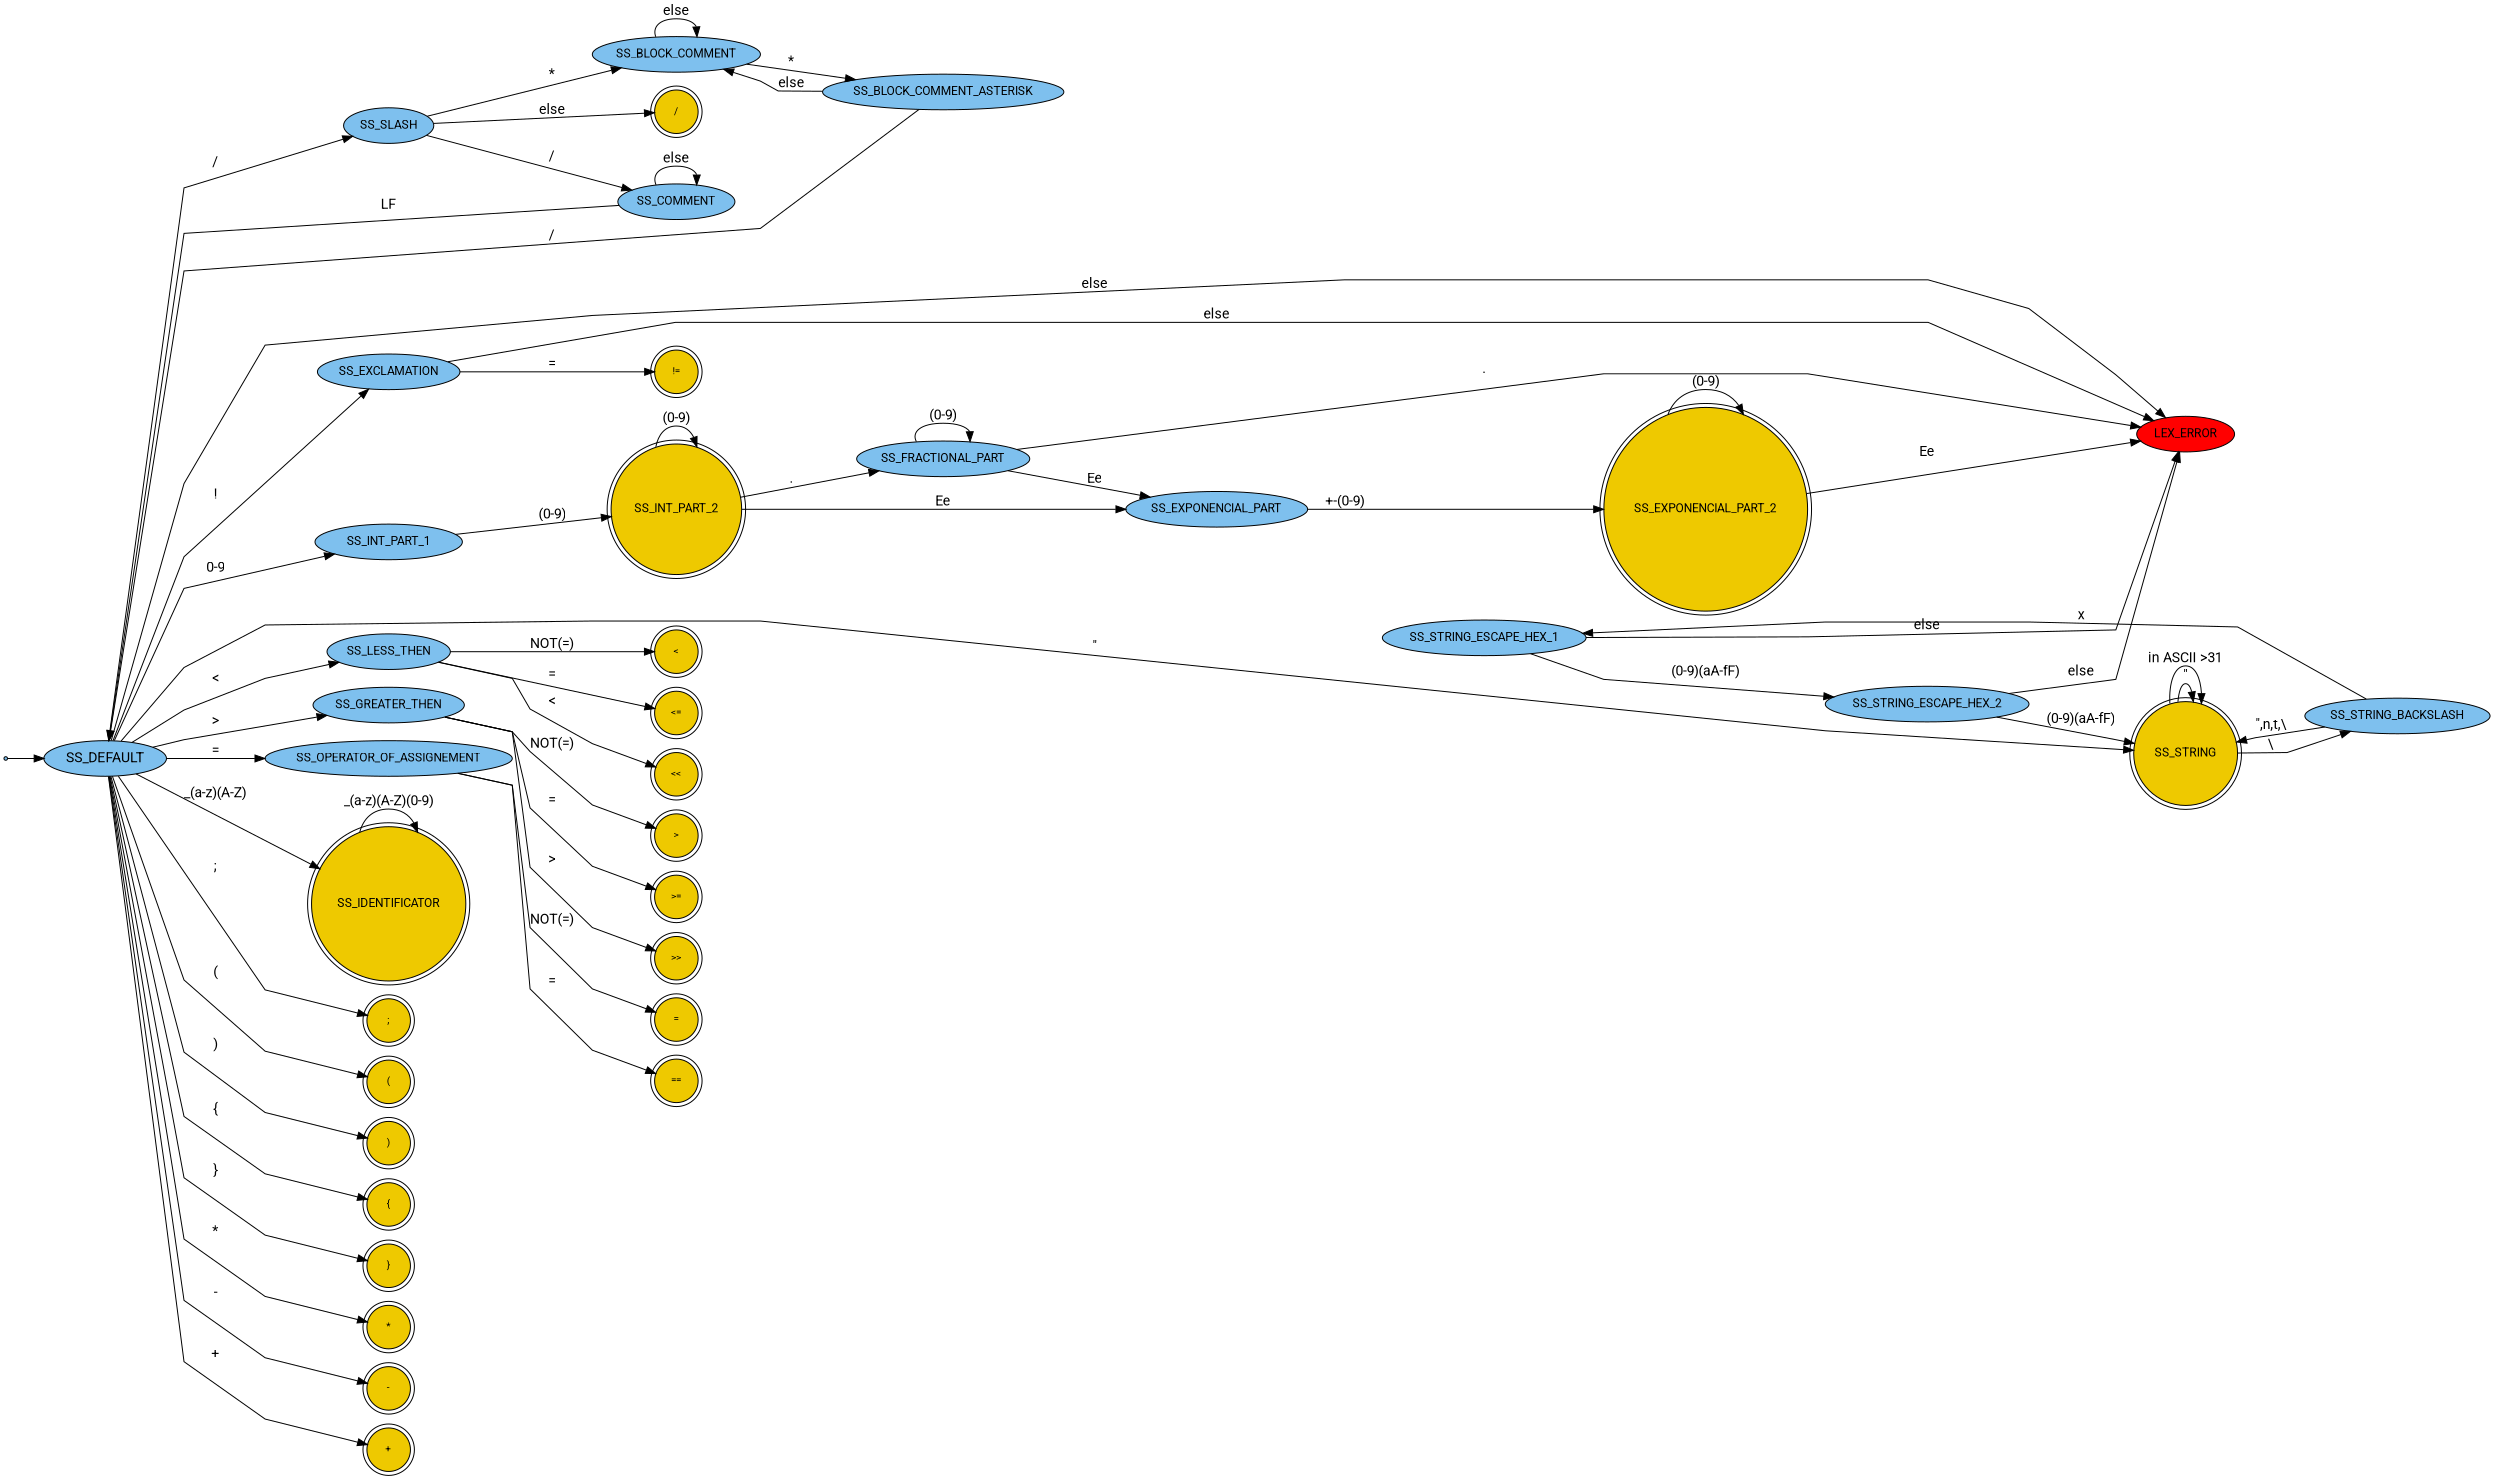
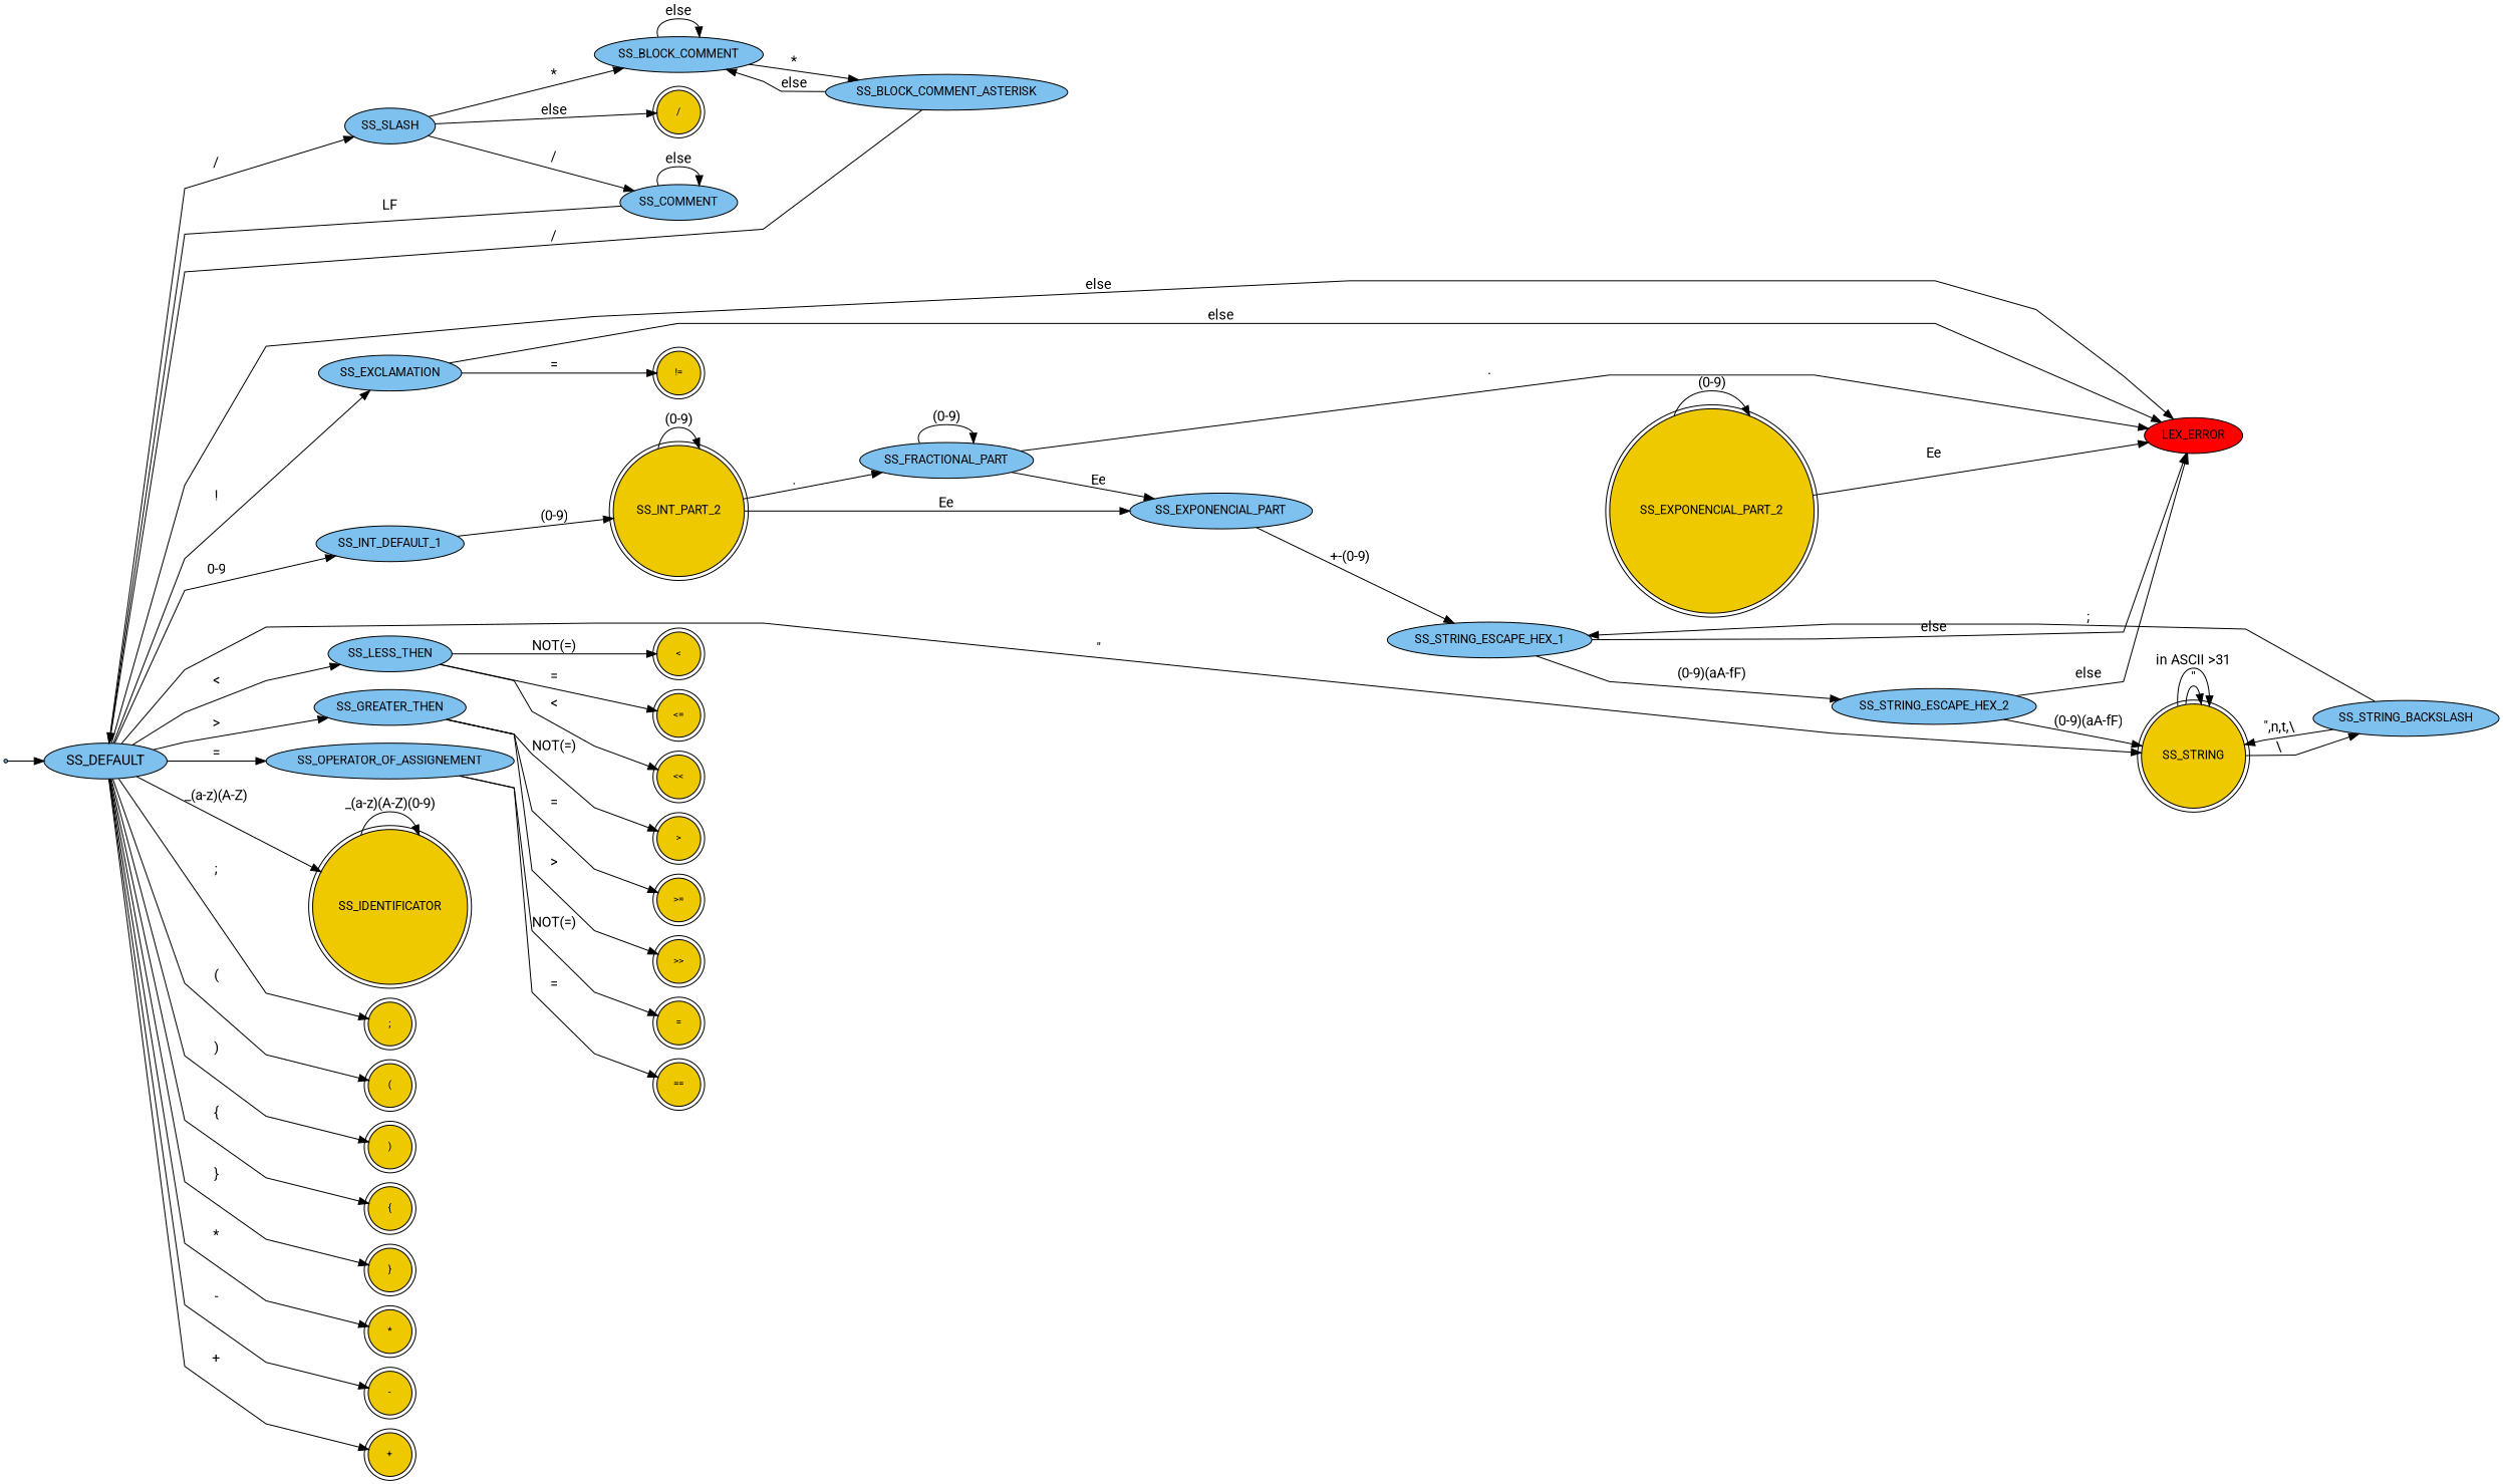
  digraph {
    fontname=Roboto
    rankdir=LR
    splines=polyline
    node [fillcolor=gold2 fontname=Roboto fontsize=12 shape=doublecircle style=filled]
    edge [fontname=Roboto]
    n1 [fillcolor=skyblue2 fontsize=14 label=SS_DEFAULT shape=oval]
    n2 [fillcolor=skyblue2 label=SS_SLASH shape=oval]
-   n3 [fillcolor=skyblue2 label=SS_INT_PART_1 shape=oval]
+   n3 [fillcolor=skyblue2 label=SS_INT_DEFAULT_1 shape=oval]
    n4 [fillcolor=skyblue2 label=SS_LESS_THEN shape=oval]
    n5 [fillcolor=skyblue2 label=SS_GREATER_THEN shape=oval]
    n6 [fillcolor=skyblue2 label=SS_OPERATOR_OF_ASSIGNEMENT shape=oval]
    n7 [fillcolor=skyblue2 label=SS_EXCLAMATION shape=oval]
    n8 [label=SS_IDENTIFICATOR]
    n9 [label=SS_STRING]
    n10 [fontsize=10 label=";"]
    n11 [fontsize=10 label="("]
    n12 [fontsize=10 label=")"]
    n13 [fontsize=10 label="{"]
    n14 [fontsize=10 label="}"]
    n15 [fontsize=10 label="*"]
    n16 [fontsize=10 label="-"]
    n17 [fontsize=10 label="+"]
    n18 [fillcolor=red label=LEX_ERROR shape=oval]
    n19 [fillcolor=skyblue2 label=SS_COMMENT shape=oval]
    n20 [fillcolor=skyblue2 label=SS_BLOCK_COMMENT shape=oval]
    n21 [fontsize=10 label="/"]
    n22 [label=SS_INT_PART_2]
    n23 [fontsize=10 label="<"]
    n24 [fontsize=10 label="<="]
    n25 [fontsize=10 label="<<"]
    n26 [fontsize=10 label=">"]
    n27 [fontsize=10 label=">="]
    n28 [fontsize=10 label=">>"]
    n29 [fontsize=10 label="="]
    n30 [fontsize=10 label="=="]
    n31 [fontsize=10 label="!="]
    n32 [fillcolor=skyblue2 label=SS_STRING_BACKSLASH shape=oval]
    n33 [fillcolor=skyblue2 label=SS_BLOCK_COMMENT_ASTERISK shape=oval]
    n34 [fillcolor=skyblue2 label=SS_FRACTIONAL_PART shape=oval]
    n35 [fillcolor=skyblue2 label=SS_EXPONENCIAL_PART shape=oval]
    n36 [label=SS_EXPONENCIAL_PART_2]
    n37 [fillcolor=skyblue2 label=SS_STRING_ESCAPE_HEX_1 shape=oval]
    n38 [fillcolor=skyblue2 label=SS_STRING_ESCAPE_HEX_2 shape=oval]
    n39 [fillcolor=skyblue2 label=SS_EXCLAMATION shape=point]
    n1 -> n2 [label="/"]
    n1 -> n3 [label="0-9"]
    n1 -> n4 [label="<"]
    n1 -> n5 [label=">"]
    n1 -> n6 [label="="]
    n1 -> n7 [label="!"]
    n1 -> n8 [label="_(a-z)(A-Z)"]
    n1 -> n9 [label="\""]
    n1 -> n10 [label=";"]
    n1 -> n11 [label="("]
    n1 -> n12 [label=")"]
    n1 -> n13 [label="{"]
    n1 -> n14 [label="}"]
    n1 -> n15 [label="*"]
    n1 -> n16 [label="-"]
    n1 -> n17 [label="+"]
    n1 -> n18 [label=else]
    n2 -> n19 [label="/"]
    n2 -> n20 [label="*"]
    n2 -> n21 [label=else]
    n3 -> n22 [label="(0-9)"]
    n4 -> n23 [label="NOT(=)"]
    n4 -> n24 [label="="]
    n4 -> n25 [label="<"]
    n5 -> n26 [label="NOT(=)"]
    n5 -> n27 [label="="]
    n5 -> n28 [label=">"]
    n6 -> n29 [label="NOT(=)"]
    n6 -> n30 [label="="]
    n7 -> n18 [label=else]
    n7 -> n31 [label="="]
    n8 -> n8 [label="_(a-z)(A-Z)(0-9)"]
    n9 -> n9 [label="\""]
    n9 -> n9 [label="in ASCII >31"]
    n9 -> n32 [label="\\"]
    n19 -> n1 [label=LF]
    n19 -> n19 [label=else]
    n20 -> n20 [label=else]
    n20 -> n33 [label="*"]
    n22 -> n22 [label="(0-9)"]
    n22 -> n34 [label="."]
    n22 -> n35 [label=Ee]
    n32 -> n9 [label="\",n,t,\\"]
-   n32 -> n37 [label=x]
+   n32 -> n37 [label=";"]
    n33 -> n1 [label="/"]
    n33 -> n20 [label=else]
    n34 -> n18 [label="."]
    n34 -> n34 [label="(0-9)"]
    n34 -> n35 [label=Ee]
-   n35 -> n36 [label="+-(0-9)"]
+   n35 -> n37 [label="+-(0-9)"]
    n36 -> n18 [label=Ee]
    n36 -> n36 [label="(0-9)"]
    n37 -> n18 [label=else]
    n37 -> n38 [label="(0-9)(aA-fF)"]
    n38 -> n9 [label="(0-9)(aA-fF)"]
    n38 -> n18 [label=else]
    n39 -> n1
  }
